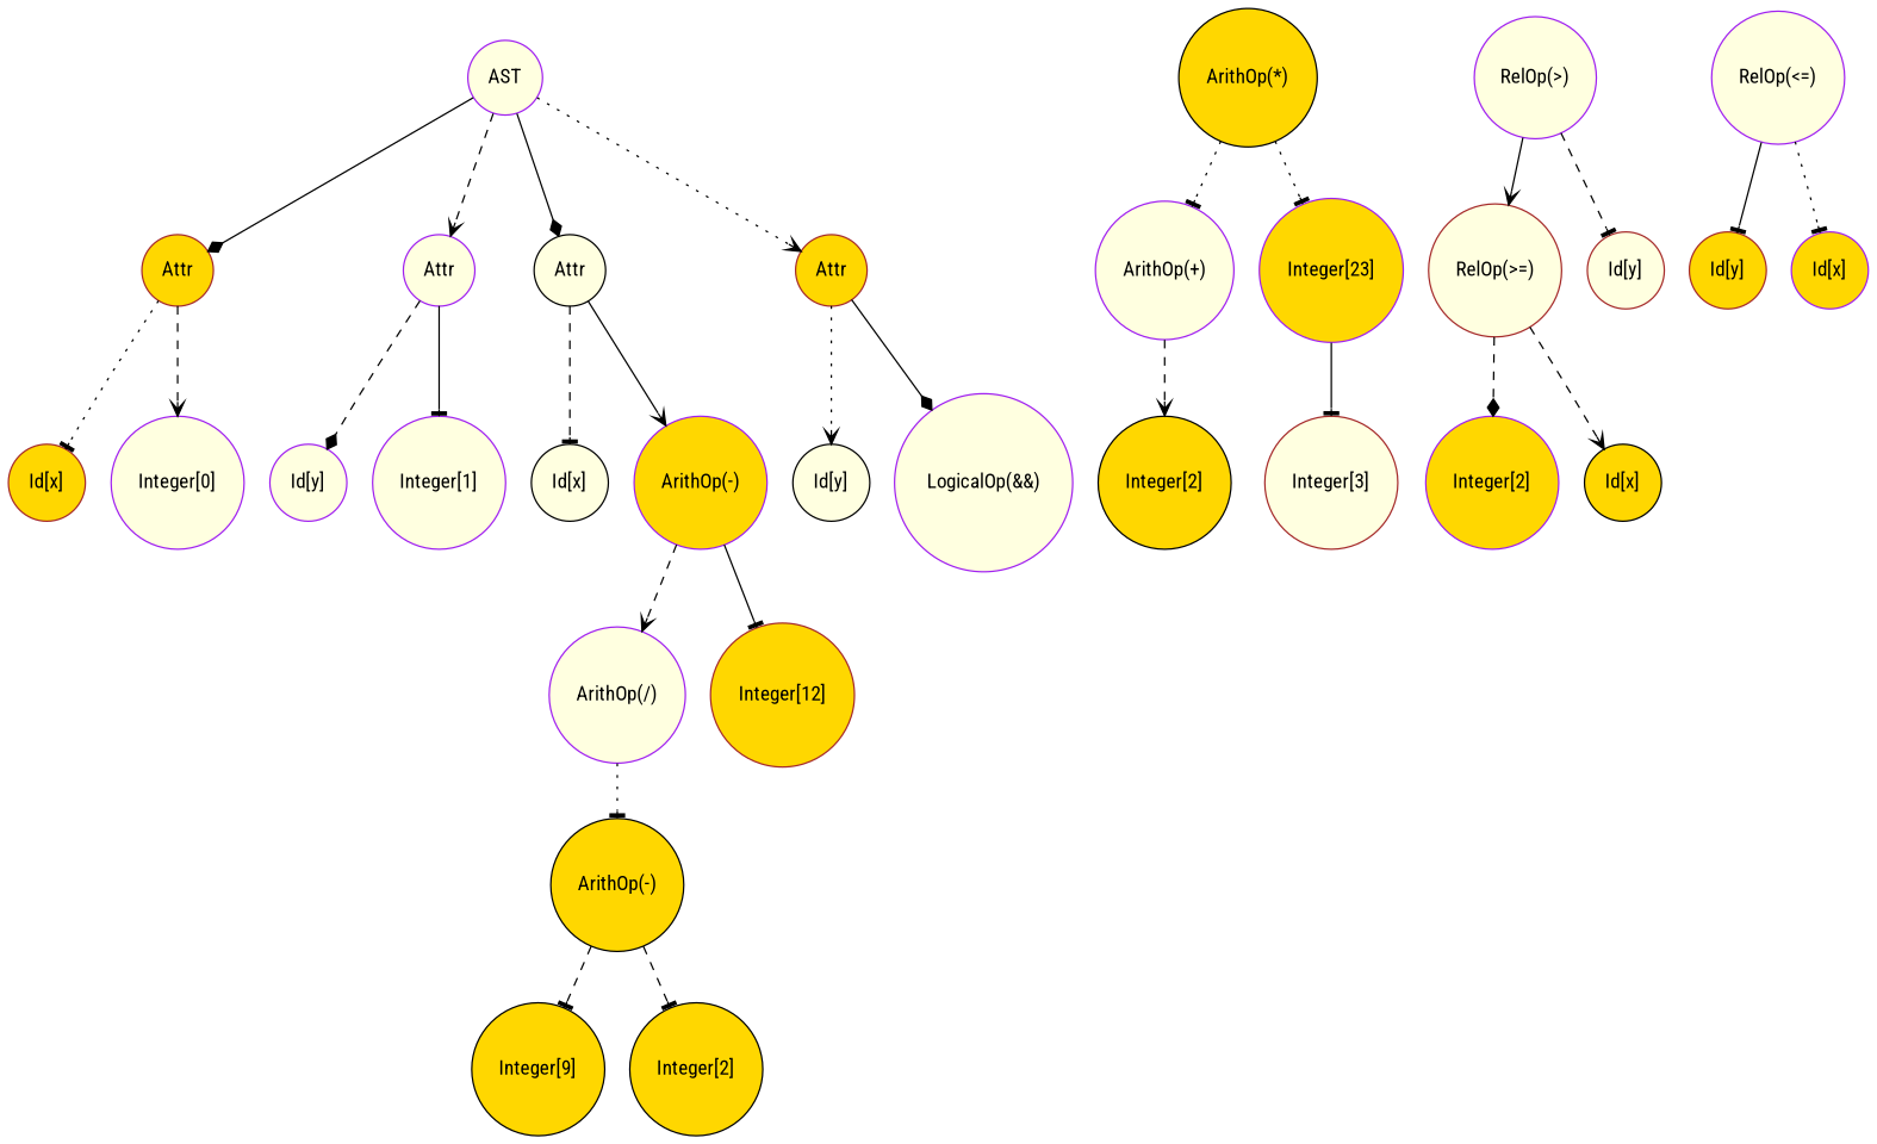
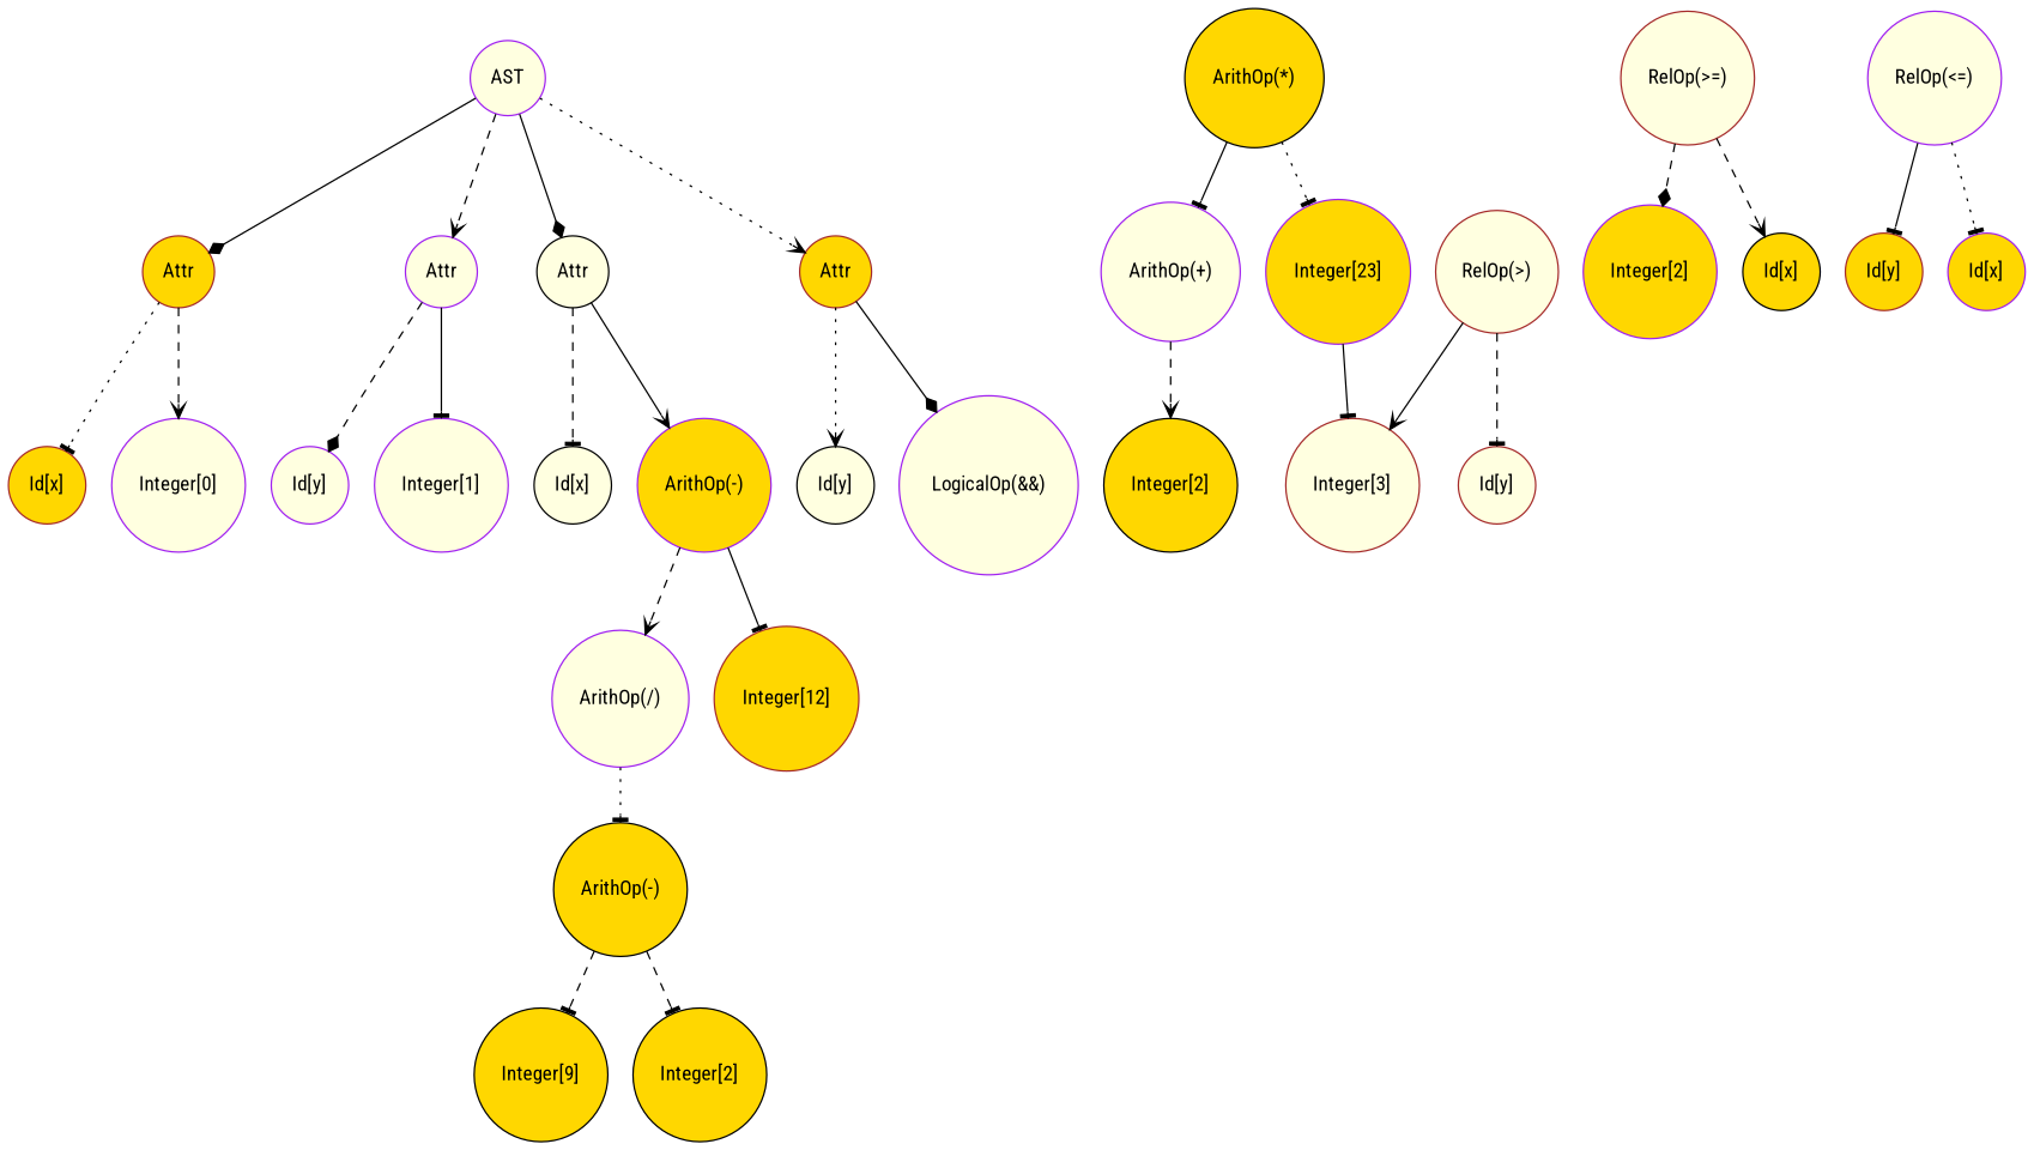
  digraph {
    fontname="Roboto Condensed"
    node [color=purple fillcolor=lightyellow fontname="Roboto Condensed" shape=circle style=filled]
    edge [arrowhead=tee fontname="Roboto Condensed" style=dashed]
    n1 [label=AST]
    n2 [color=brown fillcolor=gold label=Attr]
    n3 [label=Attr]
    n4 [color=black label=Attr]
    n5 [color=brown fillcolor=gold label=Attr]
    n6 [color=brown fillcolor=gold label="Id[x]"]
    n7 [label="Integer[0]"]
    n8 [label="Id[y]"]
    n9 [label="Integer[1]"]
    n10 [color=black label="Id[x]"]
    n11 [fillcolor=gold label="ArithOp(-)"]
    n12 [color=black label="Id[y]"]
    n13 [label="LogicalOp(&&)"]
    n14 [label="ArithOp(/)"]
    n15 [color=brown fillcolor=gold label="Integer[12]"]
    n16 [color=black fillcolor=gold label="ArithOp(-)"]
    n17 [color=black fillcolor=gold label="ArithOp(*)"]
    n18 [label="ArithOp(+)"]
    n19 [fillcolor=gold label="Integer[23]"]
    n20 [color=black fillcolor=gold label="Integer[9]"]
    n21 [color=black fillcolor=gold label="Integer[2]"]
    n22 [color=black fillcolor=gold label="Integer[2]"]
    n23 [color=brown label="Integer[3]"]
-   n24 [label="RelOp(>)"]
+   n24 [color=brown label="RelOp(>)"]
    n25 [color=brown label="RelOp(>=)"]
    n26 [color=brown label="Id[y]"]
    n27 [label="RelOp(<=)"]
    n28 [color=brown fillcolor=gold label="Id[y]"]
    n29 [fillcolor=gold label="Id[x]"]
    n30 [fillcolor=gold label="Integer[2]"]
    n31 [color=black fillcolor=gold label="Id[x]"]
    n1 -> n2 [arrowhead=diamond style=solid]
    n1 -> n3 [arrowhead=vee]
    n1 -> n4 [arrowhead=diamond style=solid]
    n1 -> n5 [arrowhead=vee style=dotted]
    n2 -> n6 [style=dotted]
    n2 -> n7 [arrowhead=vee]
    n3 -> n8 [arrowhead=diamond]
    n3 -> n9 [style=solid]
    n4 -> n10
    n4 -> n11 [arrowhead=vee style=solid]
    n5 -> n12 [arrowhead=vee style=dotted]
    n5 -> n13 [arrowhead=diamond style=solid]
    n11 -> n14 [arrowhead=vee]
    n11 -> n15 [style=solid]
    n14 -> n16 [style=dotted]
    n16 -> n20
    n16 -> n21
-   n17 -> n18 [style=dotted]
+   n17 -> n18 [style=solid]
    n17 -> n19 [style=dotted]
    n18 -> n22 [arrowhead=vee]
    n19 -> n23 [style=solid]
-   n24 -> n25 [arrowhead=vee style=solid]
+   n24 -> n23 [arrowhead=vee style=solid]
    n24 -> n26
    n25 -> n30 [arrowhead=diamond]
    n25 -> n31 [arrowhead=vee]
    n27 -> n28 [style=solid]
    n27 -> n29 [style=dotted]
  }
